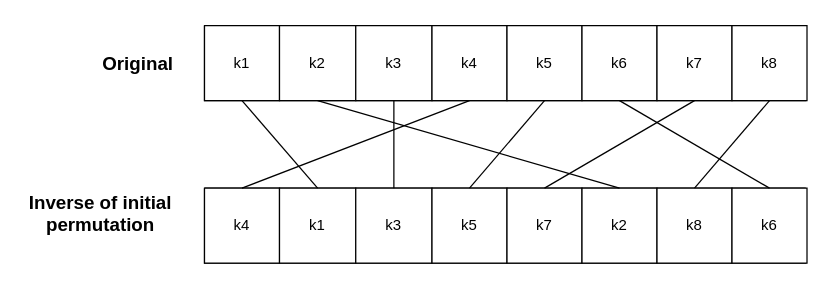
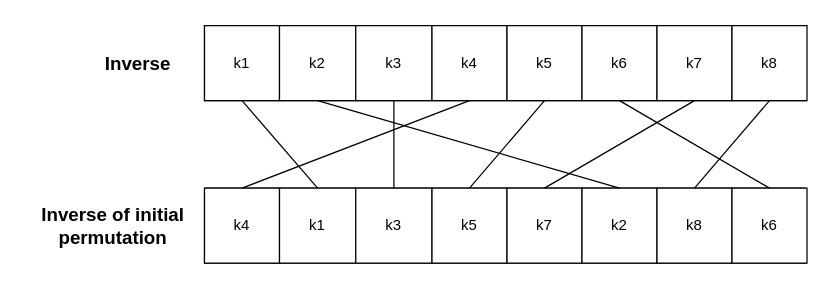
  <mxCell id="0" />
  <mxCell id="1" parent="0" />
  <mxCell id="2" value="" style="swimlane;startSize=0;" parent="1" vertex="1"><mxGeometry x="163" y="20" width="481" height="60" as="geometry"><mxRectangle x="310" y="330" width="50" height="40" as="alternateBounds" /></mxGeometry></mxCell>
  <mxCell id="3" value="k1" style="rounded=0;whiteSpace=wrap;html=1;" parent="2" vertex="1"><mxGeometry width="60" height="60" as="geometry" /></mxCell>
  <mxCell id="4" value="k2" style="rounded=0;whiteSpace=wrap;html=1;" parent="2" vertex="1"><mxGeometry x="60" width="61" height="60" as="geometry" /></mxCell>
  <mxCell id="5" value="k3" style="rounded=0;whiteSpace=wrap;html=1;" parent="2" vertex="1"><mxGeometry x="121" width="61" height="60" as="geometry" /></mxCell>
  <mxCell id="6" value="k4" style="rounded=0;whiteSpace=wrap;html=1;" parent="2" vertex="1"><mxGeometry x="182" width="60" height="60" as="geometry" /></mxCell>
  <mxCell id="7" value="k5" style="rounded=0;whiteSpace=wrap;html=1;" parent="2" vertex="1"><mxGeometry x="242" width="60" height="60" as="geometry" /></mxCell>
  <mxCell id="8" value="k6" style="rounded=0;whiteSpace=wrap;html=1;" parent="2" vertex="1"><mxGeometry x="302" width="60" height="60" as="geometry" /></mxCell>
  <mxCell id="9" value="k7" style="rounded=0;whiteSpace=wrap;html=1;" parent="2" vertex="1"><mxGeometry x="362" width="60" height="60" as="geometry" /></mxCell>
  <mxCell id="10" value="k8" style="rounded=0;whiteSpace=wrap;html=1;" parent="2" vertex="1"><mxGeometry x="422" width="60" height="60" as="geometry" /></mxCell>
  <mxCell id="11" value="" style="swimlane;startSize=0;" parent="1" vertex="1"><mxGeometry x="163" y="150" width="481" height="60" as="geometry"><mxRectangle x="310" y="330" width="50" height="40" as="alternateBounds" /></mxGeometry></mxCell>
  <mxCell id="12" value="k4" style="rounded=0;whiteSpace=wrap;html=1;" parent="11" vertex="1"><mxGeometry width="60" height="60" as="geometry" /></mxCell>
  <mxCell id="13" value="k1" style="rounded=0;whiteSpace=wrap;html=1;" parent="11" vertex="1"><mxGeometry x="60" width="61" height="60" as="geometry" /></mxCell>
  <mxCell id="14" value="k3" style="rounded=0;whiteSpace=wrap;html=1;" parent="11" vertex="1"><mxGeometry x="121" width="61" height="60" as="geometry" /></mxCell>
  <mxCell id="15" value="k5" style="rounded=0;whiteSpace=wrap;html=1;" parent="11" vertex="1"><mxGeometry x="182" width="60" height="60" as="geometry" /></mxCell>
  <mxCell id="16" value="k7" style="rounded=0;whiteSpace=wrap;html=1;" parent="11" vertex="1"><mxGeometry x="242" width="60" height="60" as="geometry" /></mxCell>
  <mxCell id="17" value="k2" style="rounded=0;whiteSpace=wrap;html=1;" parent="11" vertex="1"><mxGeometry x="302" width="60" height="60" as="geometry" /></mxCell>
  <mxCell id="18" value="k8" style="rounded=0;whiteSpace=wrap;html=1;" parent="11" vertex="1"><mxGeometry x="362" width="60" height="60" as="geometry" /></mxCell>
  <mxCell id="19" value="k6" style="rounded=0;whiteSpace=wrap;html=1;" parent="11" vertex="1"><mxGeometry x="422" width="60" height="60" as="geometry" /></mxCell>
- <mxCell id="20" value="&lt;font style=&quot;font-size: 15px;&quot;&gt;&lt;b&gt;Inverse of initial permutation&lt;/b&gt;&lt;/font&gt;" style="text;html=1;strokeColor=none;fillColor=none;align=center;verticalAlign=middle;whiteSpace=wrap;rounded=0;" parent="1" vertex="1"><mxGeometry x="10" y="155" width="140" height="30" as="geometry" /></mxCell>
- <mxCell id="21" value="&lt;font style=&quot;font-size: 15px;&quot;&gt;&lt;b&gt;Original&lt;/b&gt;&lt;/font&gt;" style="text;html=1;strokeColor=none;fillColor=none;align=center;verticalAlign=middle;whiteSpace=wrap;rounded=0;" parent="1" vertex="1"><mxGeometry x="80" y="35" width="60" height="30" as="geometry" /></mxCell>
+ <mxCell id="20" value="&lt;font style=&quot;font-size: 15px;&quot;&gt;&lt;b&gt;Inverse of initial permutation&lt;/b&gt;&lt;/font&gt;" style="text;html=1;strokeColor=none;fillColor=none;align=center;verticalAlign=middle;whiteSpace=wrap;rounded=0;" parent="1" vertex="1"><mxGeometry x="20" y="165" width="140" height="30" as="geometry" /></mxCell>
+ <mxCell id="21" value="&lt;font style=&quot;font-size: 15px;&quot;&gt;&lt;b&gt;Inverse&lt;/b&gt;&lt;/font&gt;" style="text;html=1;strokeColor=none;fillColor=none;align=center;verticalAlign=middle;whiteSpace=wrap;rounded=0;" parent="1" vertex="1"><mxGeometry x="80" y="35" width="60" height="30" as="geometry" /></mxCell>
  <mxCell id="22" style="rounded=0;orthogonalLoop=1;jettySize=auto;html=1;exitX=0.5;exitY=1;exitDx=0;exitDy=0;entryX=0.5;entryY=0;entryDx=0;entryDy=0;endArrow=none;endFill=0;" parent="1" source="4" target="17" edge="1"><mxGeometry relative="1" as="geometry" /></mxCell>
  <mxCell id="23" style="rounded=0;orthogonalLoop=1;jettySize=auto;html=1;exitX=0.5;exitY=1;exitDx=0;exitDy=0;entryX=0.5;entryY=0;entryDx=0;entryDy=0;endArrow=none;endFill=0;" parent="1" source="8" target="19" edge="1"><mxGeometry relative="1" as="geometry" /></mxCell>
  <mxCell id="24" style="rounded=0;orthogonalLoop=1;jettySize=auto;html=1;exitX=0.5;exitY=1;exitDx=0;exitDy=0;entryX=0.5;entryY=0;entryDx=0;entryDy=0;endArrow=none;endFill=0;" parent="1" source="5" target="14" edge="1"><mxGeometry relative="1" as="geometry" /></mxCell>
  <mxCell id="25" style="rounded=0;orthogonalLoop=1;jettySize=auto;html=1;exitX=0.5;exitY=1;exitDx=0;exitDy=0;entryX=0.5;entryY=0;entryDx=0;entryDy=0;endArrow=none;endFill=0;" parent="1" source="3" target="13" edge="1"><mxGeometry relative="1" as="geometry" /></mxCell>
  <mxCell id="26" style="rounded=0;orthogonalLoop=1;jettySize=auto;html=1;exitX=0.5;exitY=1;exitDx=0;exitDy=0;entryX=0.5;entryY=0;entryDx=0;entryDy=0;endArrow=none;endFill=0;" parent="1" source="6" target="12" edge="1"><mxGeometry relative="1" as="geometry" /></mxCell>
  <mxCell id="27" style="rounded=0;orthogonalLoop=1;jettySize=auto;html=1;exitX=0.5;exitY=1;exitDx=0;exitDy=0;endArrow=none;endFill=0;entryX=0.5;entryY=0;entryDx=0;entryDy=0;" parent="1" source="10" target="18" edge="1"><mxGeometry relative="1" as="geometry"><mxPoint x="540" y="140" as="targetPoint" /></mxGeometry></mxCell>
  <mxCell id="28" style="rounded=0;orthogonalLoop=1;jettySize=auto;html=1;exitX=0.5;exitY=1;exitDx=0;exitDy=0;entryX=0.5;entryY=0;entryDx=0;entryDy=0;endArrow=none;endFill=0;" parent="1" source="7" target="15" edge="1"><mxGeometry relative="1" as="geometry" /></mxCell>
  <mxCell id="29" style="rounded=0;orthogonalLoop=1;jettySize=auto;html=1;exitX=0.5;exitY=1;exitDx=0;exitDy=0;entryX=0.5;entryY=0;entryDx=0;entryDy=0;endArrow=none;endFill=0;" parent="1" source="9" target="16" edge="1"><mxGeometry relative="1" as="geometry" /></mxCell>
